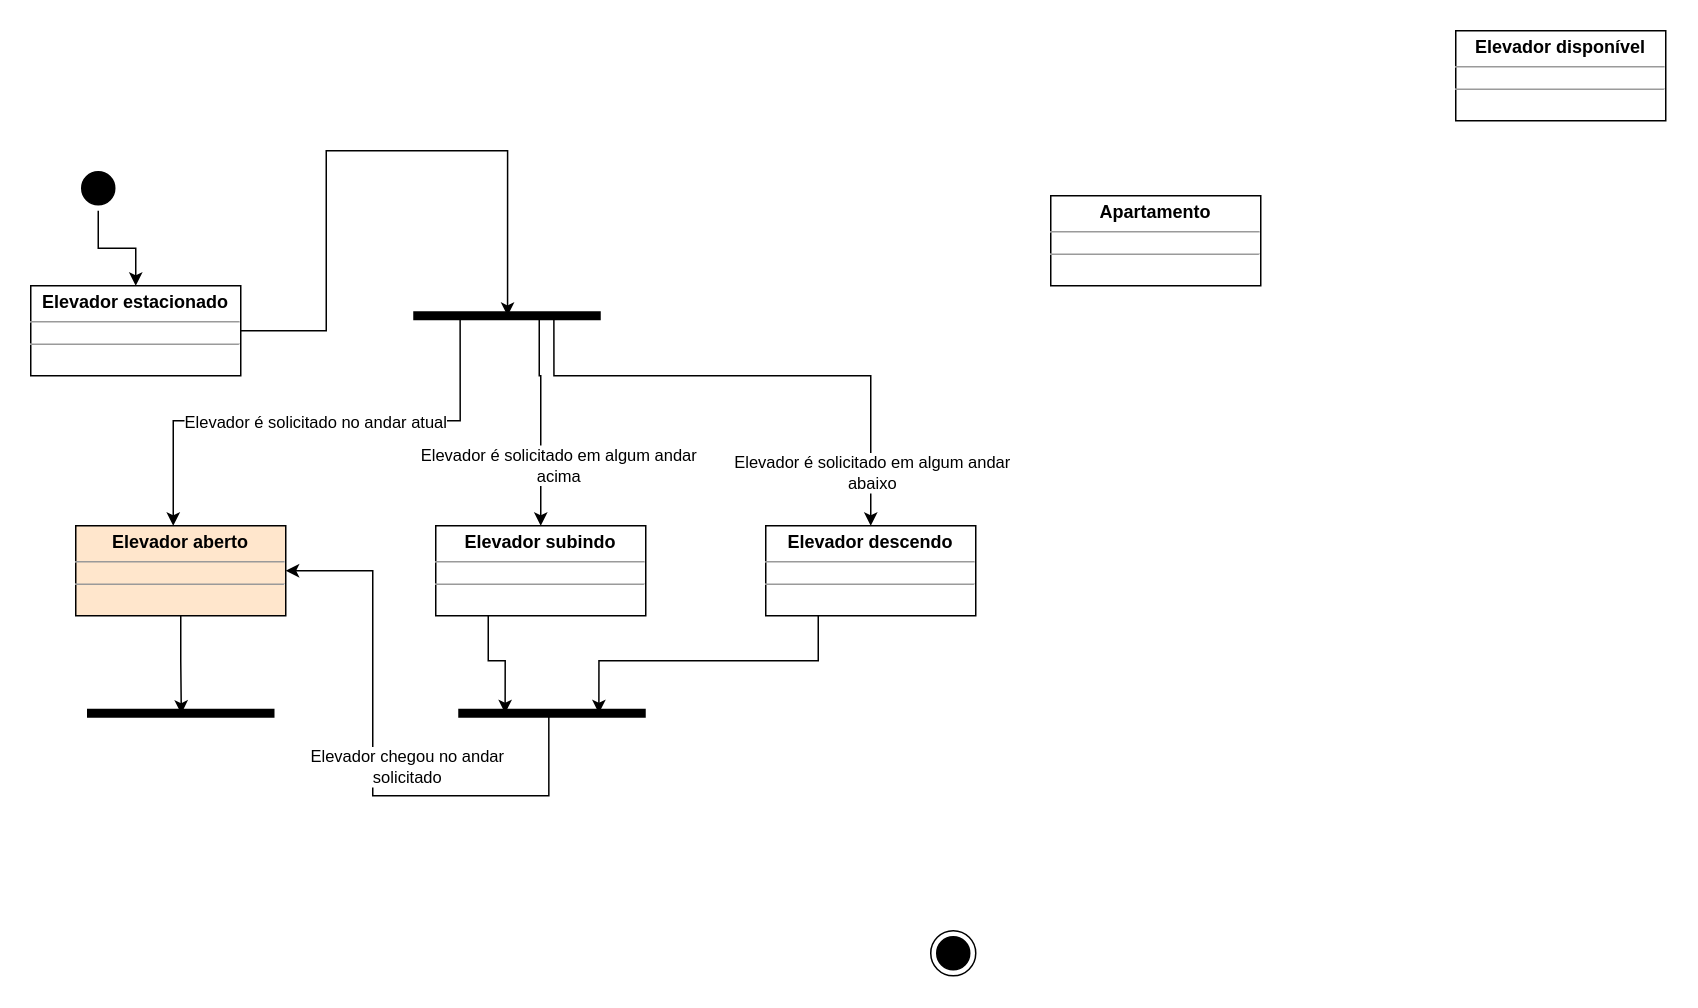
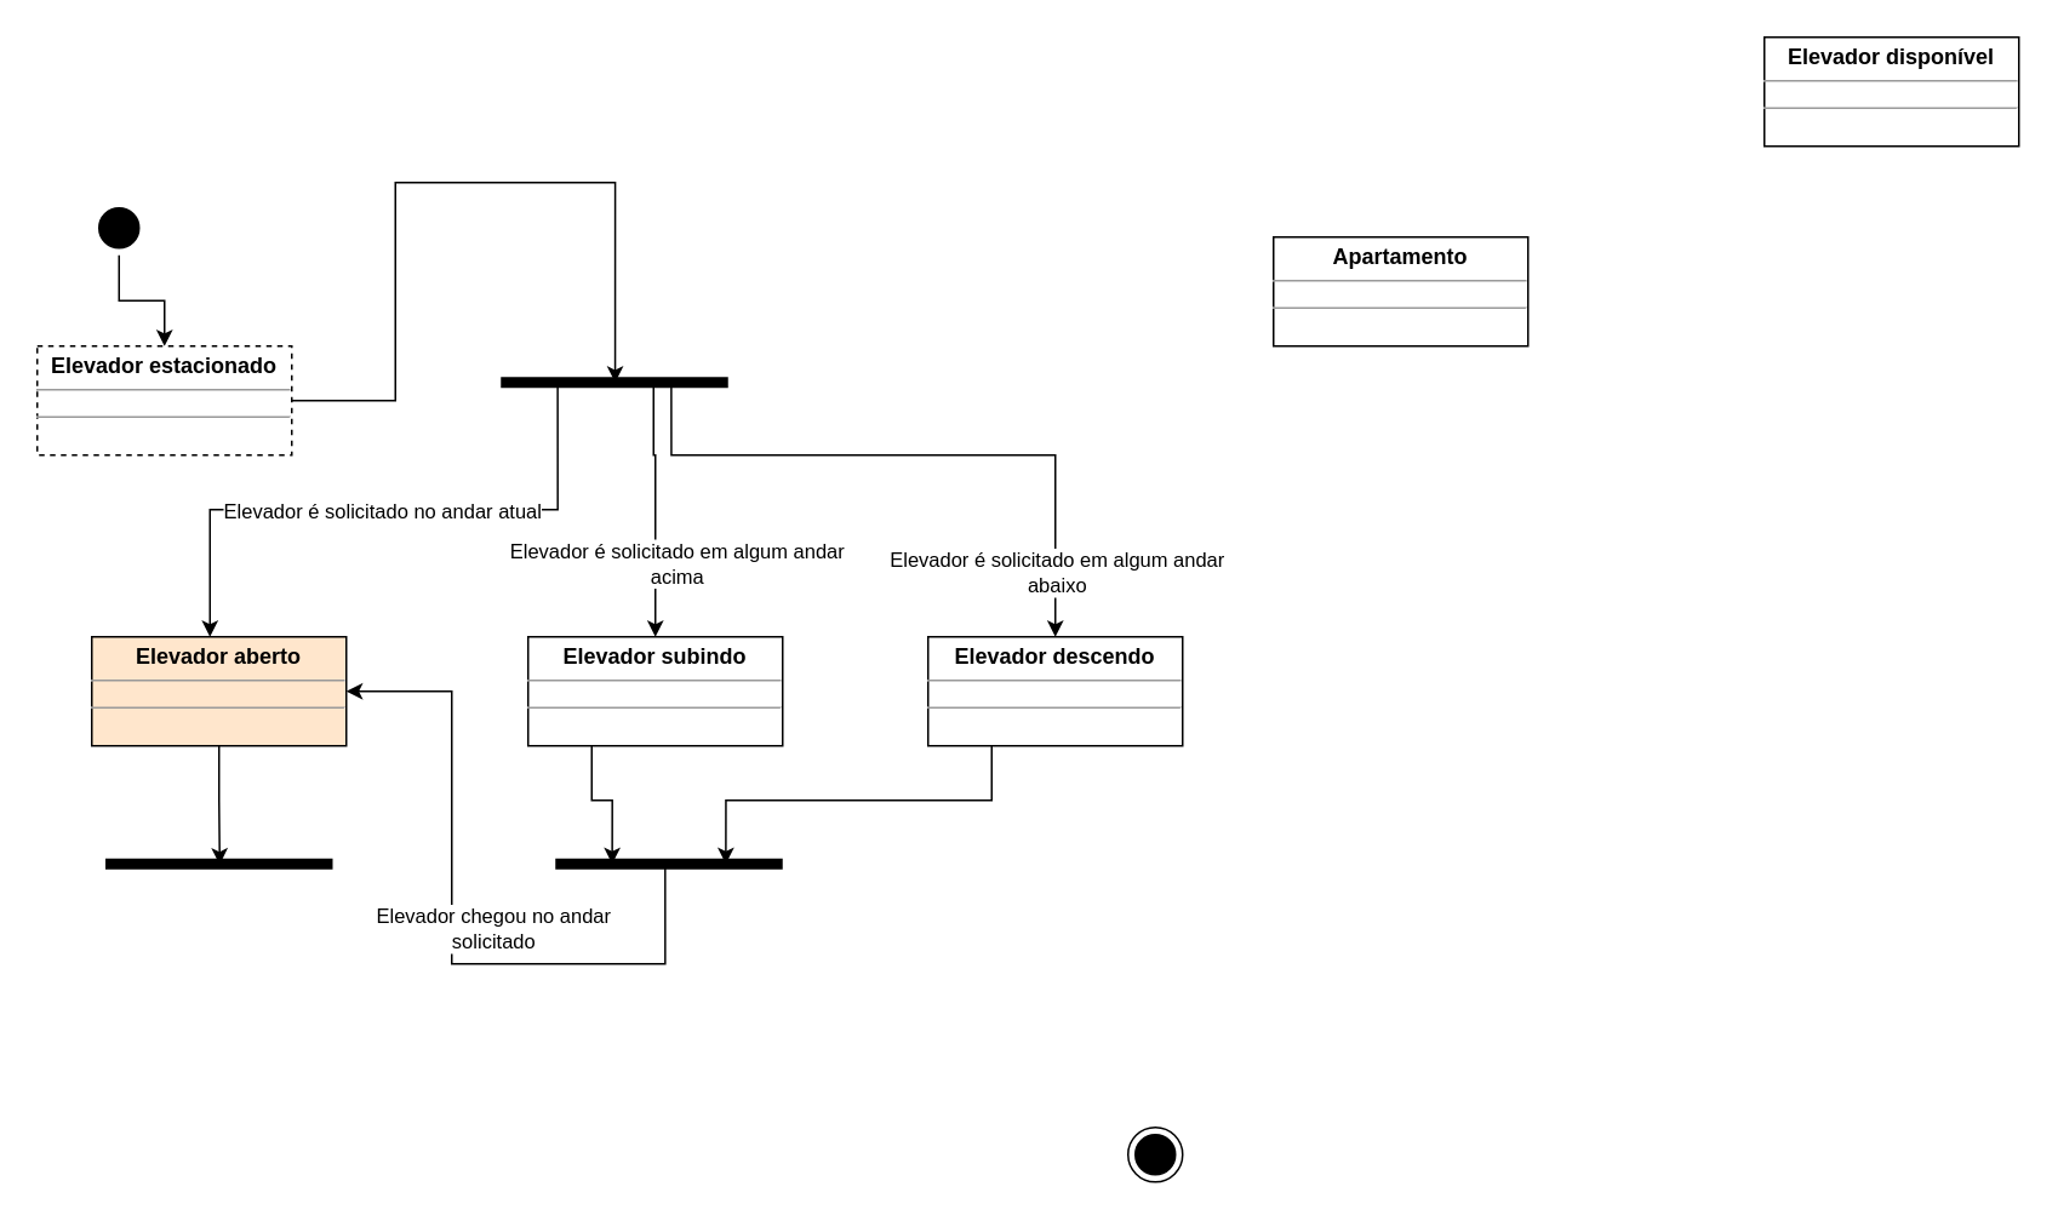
  <mxCell id="0" />
  <mxCell id="1" parent="0" />
  <mxCell id="2" style="edgeStyle=orthogonalEdgeStyle;rounded=0;orthogonalLoop=1;jettySize=auto;html=1;exitX=0.5;exitY=1;exitDx=0;exitDy=0;entryX=0.5;entryY=0;entryDx=0;entryDy=0;" edge="1" parent="1" source="3" target="15"><mxGeometry relative="1" as="geometry" /></mxCell>
  <mxCell id="3" value="" style="ellipse;html=1;shape=startState;fillColor=#000000;strokeColor=#000000;" vertex="1" parent="1"><mxGeometry x="50" y="110" width="30" height="30" as="geometry" /></mxCell>
  <mxCell id="4" value="&lt;p style=&quot;margin: 0px ; margin-top: 4px ; text-align: center&quot;&gt;&lt;b&gt;Apartamento&lt;/b&gt;&lt;/p&gt;&lt;hr size=&quot;1&quot;&gt;&lt;div style=&quot;height: 2px&quot;&gt;&lt;/div&gt;&lt;hr size=&quot;1&quot;&gt;&lt;div style=&quot;height: 2px&quot;&gt;&lt;/div&gt;" style="verticalAlign=top;align=left;overflow=fill;fontSize=12;fontFamily=Helvetica;html=1;strokeColor=#000000;" vertex="1" parent="1"><mxGeometry x="700" y="130" width="140" height="60" as="geometry" /></mxCell>
  <mxCell id="5" style="edgeStyle=orthogonalEdgeStyle;rounded=0;orthogonalLoop=1;jettySize=auto;html=1;exitX=0.25;exitY=0.5;exitDx=0;exitDy=0;exitPerimeter=0;entryX=0.5;entryY=0;entryDx=0;entryDy=0;" edge="1" parent="1" source="11"><mxGeometry relative="1" as="geometry"><Array as="points"><mxPoint x="306" y="280" /><mxPoint x="115" y="280" /></Array><mxPoint x="115" y="350" as="targetPoint" /></mxGeometry></mxCell>
  <mxCell id="6" value="Elevador é solicitado no andar atual" style="edgeLabel;html=1;align=center;verticalAlign=middle;resizable=0;points=[];" vertex="1" connectable="0" parent="5"><mxGeometry x="0.55" y="-2" relative="1" as="geometry"><mxPoint x="90" y="2" as="offset" /></mxGeometry></mxCell>
  <mxCell id="7" style="edgeStyle=orthogonalEdgeStyle;rounded=0;orthogonalLoop=1;jettySize=auto;html=1;entryX=0.5;entryY=0;entryDx=0;entryDy=0;exitX=0.672;exitY=0.394;exitDx=0;exitDy=0;exitPerimeter=0;" edge="1" parent="1" source="11" target="19"><mxGeometry relative="1" as="geometry"><Array as="points"><mxPoint x="359" y="250" /><mxPoint x="360" y="250" /></Array><mxPoint x="370" y="210" as="sourcePoint" /><mxPoint x="352" y="310" as="targetPoint" /></mxGeometry></mxCell>
  <mxCell id="8" value="Elevador é solicitado em algum andar&lt;br&gt;acima" style="edgeLabel;html=1;align=center;verticalAlign=middle;resizable=0;points=[];" vertex="1" connectable="0" parent="7"><mxGeometry x="0.209" y="2" relative="1" as="geometry"><mxPoint x="9" y="16" as="offset" /></mxGeometry></mxCell>
  <mxCell id="9" style="edgeStyle=orthogonalEdgeStyle;rounded=0;orthogonalLoop=1;jettySize=auto;html=1;exitX=0.75;exitY=0.5;exitDx=0;exitDy=0;exitPerimeter=0;" edge="1" parent="1" source="11" target="21"><mxGeometry relative="1" as="geometry"><Array as="points"><mxPoint x="369" y="250" /><mxPoint x="580" y="250" /></Array></mxGeometry></mxCell>
  <mxCell id="10" value="Elevador é solicitado em algum andar&lt;br&gt;abaixo" style="edgeLabel;html=1;align=center;verticalAlign=middle;resizable=0;points=[];" vertex="1" connectable="0" parent="9"><mxGeometry x="0.8" y="1" relative="1" as="geometry"><mxPoint x="-1" as="offset" /></mxGeometry></mxCell>
  <mxCell id="11" value="" style="shape=line;html=1;strokeWidth=6;strokeColor=#000000;" vertex="1" parent="1"><mxGeometry x="275" y="205" width="125" height="10" as="geometry" /></mxCell>
  <mxCell id="12" value="&lt;p style=&quot;margin: 0px ; margin-top: 4px ; text-align: center&quot;&gt;&lt;b&gt;Elevador disponível&lt;/b&gt;&lt;/p&gt;&lt;hr size=&quot;1&quot;&gt;&lt;div style=&quot;height: 2px&quot;&gt;&lt;/div&gt;&lt;hr size=&quot;1&quot;&gt;&lt;div style=&quot;height: 2px&quot;&gt;&lt;/div&gt;" style="verticalAlign=top;align=left;overflow=fill;fontSize=12;fontFamily=Helvetica;html=1;strokeColor=#000000;" vertex="1" parent="1"><mxGeometry x="970" y="20" width="140" height="60" as="geometry" /></mxCell>
  <mxCell id="13" value="" style="ellipse;html=1;shape=endState;fillColor=#000000;strokeColor=#000000;" vertex="1" parent="1"><mxGeometry x="620" y="620" width="30" height="30" as="geometry" /></mxCell>
  <mxCell id="14" style="edgeStyle=orthogonalEdgeStyle;rounded=0;orthogonalLoop=1;jettySize=auto;html=1;exitX=1;exitY=0.5;exitDx=0;exitDy=0;entryX=0.503;entryY=0.512;entryDx=0;entryDy=0;entryPerimeter=0;" edge="1" parent="1" source="15" target="11"><mxGeometry relative="1" as="geometry"><Array as="points"><mxPoint x="217" y="220" /><mxPoint x="217" y="100" /><mxPoint x="338" y="100" /></Array></mxGeometry></mxCell>
- <mxCell id="15" value="&lt;p style=&quot;margin: 0px ; margin-top: 4px ; text-align: center&quot;&gt;&lt;b&gt;Elevador estacionado&lt;/b&gt;&lt;/p&gt;&lt;hr size=&quot;1&quot;&gt;&lt;div style=&quot;height: 2px&quot;&gt;&lt;/div&gt;&lt;hr size=&quot;1&quot;&gt;&lt;div style=&quot;height: 2px&quot;&gt;&lt;/div&gt;" style="verticalAlign=top;align=left;overflow=fill;fontSize=12;fontFamily=Helvetica;html=1;strokeColor=#000000;" vertex="1" parent="1"><mxGeometry x="20" y="190" width="140" height="60" as="geometry" /></mxCell>
+ <mxCell id="15" value="&lt;p style=&quot;margin: 0px ; margin-top: 4px ; text-align: center&quot;&gt;&lt;b&gt;Elevador estacionado&lt;/b&gt;&lt;/p&gt;&lt;hr size=&quot;1&quot;&gt;&lt;div style=&quot;height: 2px&quot;&gt;&lt;/div&gt;&lt;hr size=&quot;1&quot;&gt;&lt;div style=&quot;height: 2px&quot;&gt;&lt;/div&gt;" style="verticalAlign=top;align=left;overflow=fill;fontSize=12;fontFamily=Helvetica;html=1;strokeColor=#000000;dashed=1;" vertex="1" parent="1"><mxGeometry x="20" y="190" width="140" height="60" as="geometry" /></mxCell>
  <mxCell id="16" style="edgeStyle=orthogonalEdgeStyle;rounded=0;orthogonalLoop=1;jettySize=auto;html=1;exitX=0.5;exitY=1;exitDx=0;exitDy=0;entryX=0.503;entryY=0.533;entryDx=0;entryDy=0;entryPerimeter=0;" edge="1" parent="1" source="17" target="25"><mxGeometry relative="1" as="geometry" /></mxCell>
  <mxCell id="17" value="&lt;p style=&quot;margin: 0px ; margin-top: 4px ; text-align: center&quot;&gt;&lt;b&gt;Elevador aberto&lt;/b&gt;&lt;/p&gt;&lt;hr size=&quot;1&quot;&gt;&lt;div style=&quot;height: 2px&quot;&gt;&lt;/div&gt;&lt;hr size=&quot;1&quot;&gt;&lt;div style=&quot;height: 2px&quot;&gt;&lt;/div&gt;" style="verticalAlign=top;align=left;overflow=fill;fontSize=12;fontFamily=Helvetica;html=1;strokeColor=#000000;fillColor=#ffe6cc;" vertex="1" parent="1"><mxGeometry x="50" y="350" width="140" height="60" as="geometry" /></mxCell>
  <mxCell id="18" style="edgeStyle=orthogonalEdgeStyle;rounded=0;orthogonalLoop=1;jettySize=auto;html=1;exitX=0.25;exitY=1;exitDx=0;exitDy=0;entryX=0.25;entryY=0.5;entryDx=0;entryDy=0;entryPerimeter=0;" edge="1" parent="1" source="19" target="24"><mxGeometry relative="1" as="geometry" /></mxCell>
  <mxCell id="19" value="&lt;p style=&quot;margin: 0px ; margin-top: 4px ; text-align: center&quot;&gt;&lt;b&gt;Elevador subindo&lt;/b&gt;&lt;/p&gt;&lt;hr size=&quot;1&quot;&gt;&lt;div style=&quot;height: 2px&quot;&gt;&lt;/div&gt;&lt;hr size=&quot;1&quot;&gt;&lt;div style=&quot;height: 2px&quot;&gt;&lt;/div&gt;" style="verticalAlign=top;align=left;overflow=fill;fontSize=12;fontFamily=Helvetica;html=1;strokeColor=#000000;" vertex="1" parent="1"><mxGeometry x="290" y="350" width="140" height="60" as="geometry" /></mxCell>
  <mxCell id="20" style="edgeStyle=orthogonalEdgeStyle;rounded=0;orthogonalLoop=1;jettySize=auto;html=1;exitX=0.25;exitY=1;exitDx=0;exitDy=0;entryX=0.75;entryY=0.5;entryDx=0;entryDy=0;entryPerimeter=0;" edge="1" parent="1" source="21" target="24"><mxGeometry relative="1" as="geometry" /></mxCell>
  <mxCell id="21" value="&lt;p style=&quot;margin: 0px ; margin-top: 4px ; text-align: center&quot;&gt;&lt;b&gt;Elevador descendo&lt;/b&gt;&lt;/p&gt;&lt;hr size=&quot;1&quot;&gt;&lt;div style=&quot;height: 2px&quot;&gt;&lt;/div&gt;&lt;hr size=&quot;1&quot;&gt;&lt;div style=&quot;height: 2px&quot;&gt;&lt;/div&gt;" style="verticalAlign=top;align=left;overflow=fill;fontSize=12;fontFamily=Helvetica;html=1;strokeColor=#000000;" vertex="1" parent="1"><mxGeometry x="510" y="350" width="140" height="60" as="geometry" /></mxCell>
  <mxCell id="22" style="edgeStyle=orthogonalEdgeStyle;rounded=0;orthogonalLoop=1;jettySize=auto;html=1;exitX=0.483;exitY=0.533;exitDx=0;exitDy=0;exitPerimeter=0;entryX=1;entryY=0.5;entryDx=0;entryDy=0;" edge="1" parent="1" source="24" target="17"><mxGeometry relative="1" as="geometry"><Array as="points"><mxPoint x="365" y="530" /><mxPoint x="248" y="530" /><mxPoint x="248" y="380" /></Array></mxGeometry></mxCell>
  <mxCell id="23" value="Elevador chegou no andar&lt;br&gt;solicitado" style="edgeLabel;html=1;align=center;verticalAlign=middle;resizable=0;points=[];" vertex="1" connectable="0" parent="22"><mxGeometry x="-0.272" y="-1" relative="1" as="geometry"><mxPoint x="-12" y="-19" as="offset" /></mxGeometry></mxCell>
  <mxCell id="24" value="" style="shape=line;html=1;strokeWidth=6;strokeColor=#000000;" vertex="1" parent="1"><mxGeometry x="305" y="470" width="125" height="10" as="geometry" /></mxCell>
  <mxCell id="25" value="" style="shape=line;html=1;strokeWidth=6;strokeColor=#000000;" vertex="1" parent="1"><mxGeometry x="57.5" y="470" width="125" height="10" as="geometry" /></mxCell>
